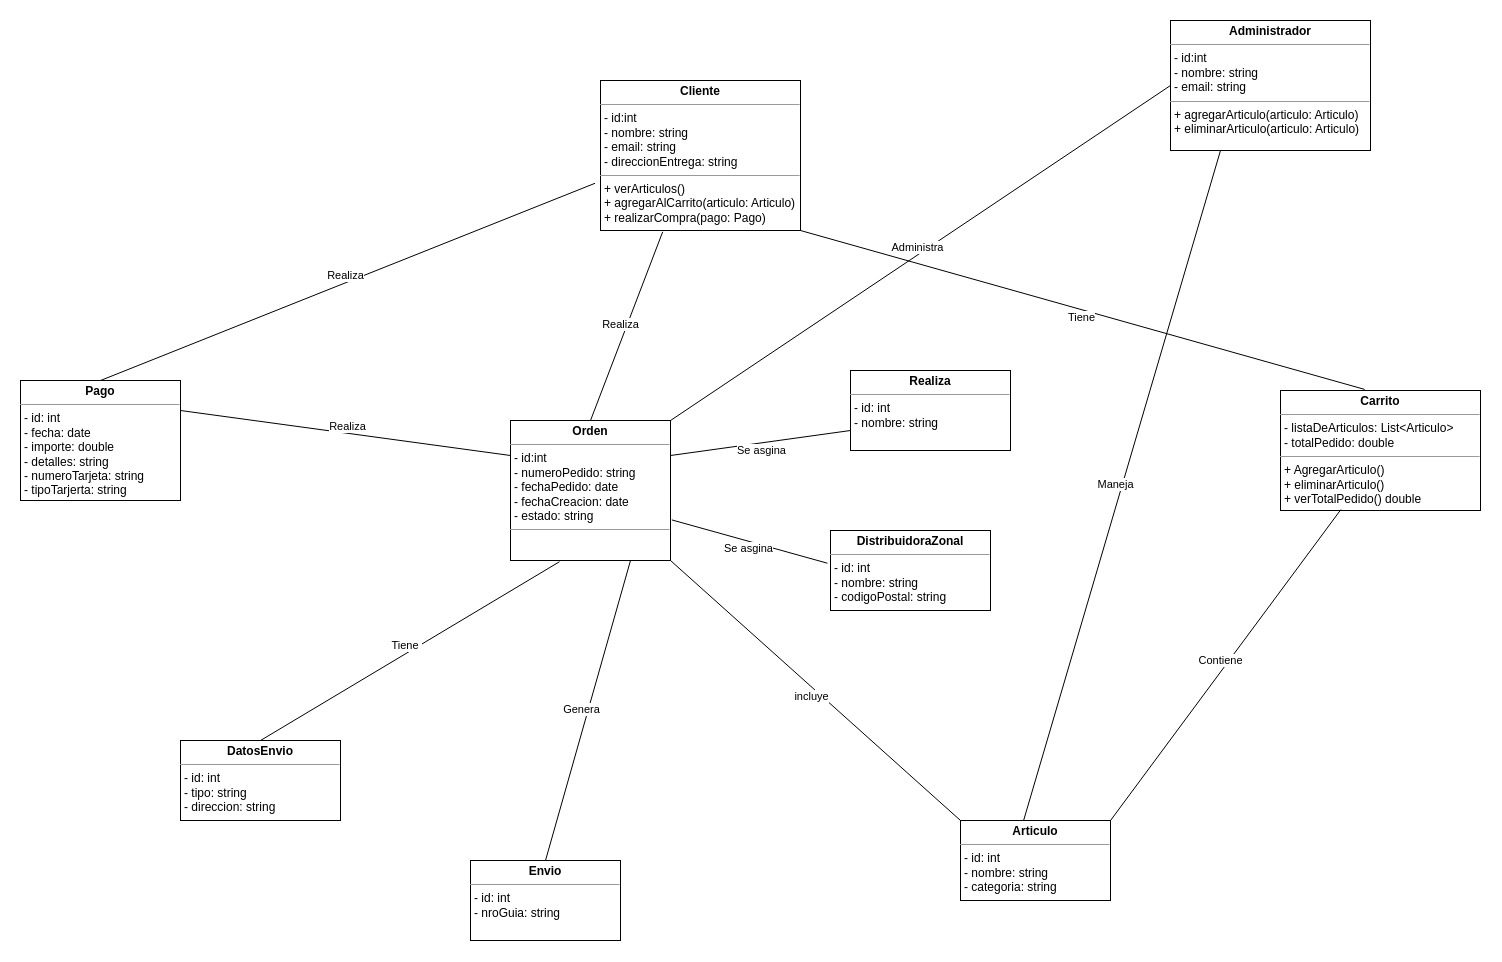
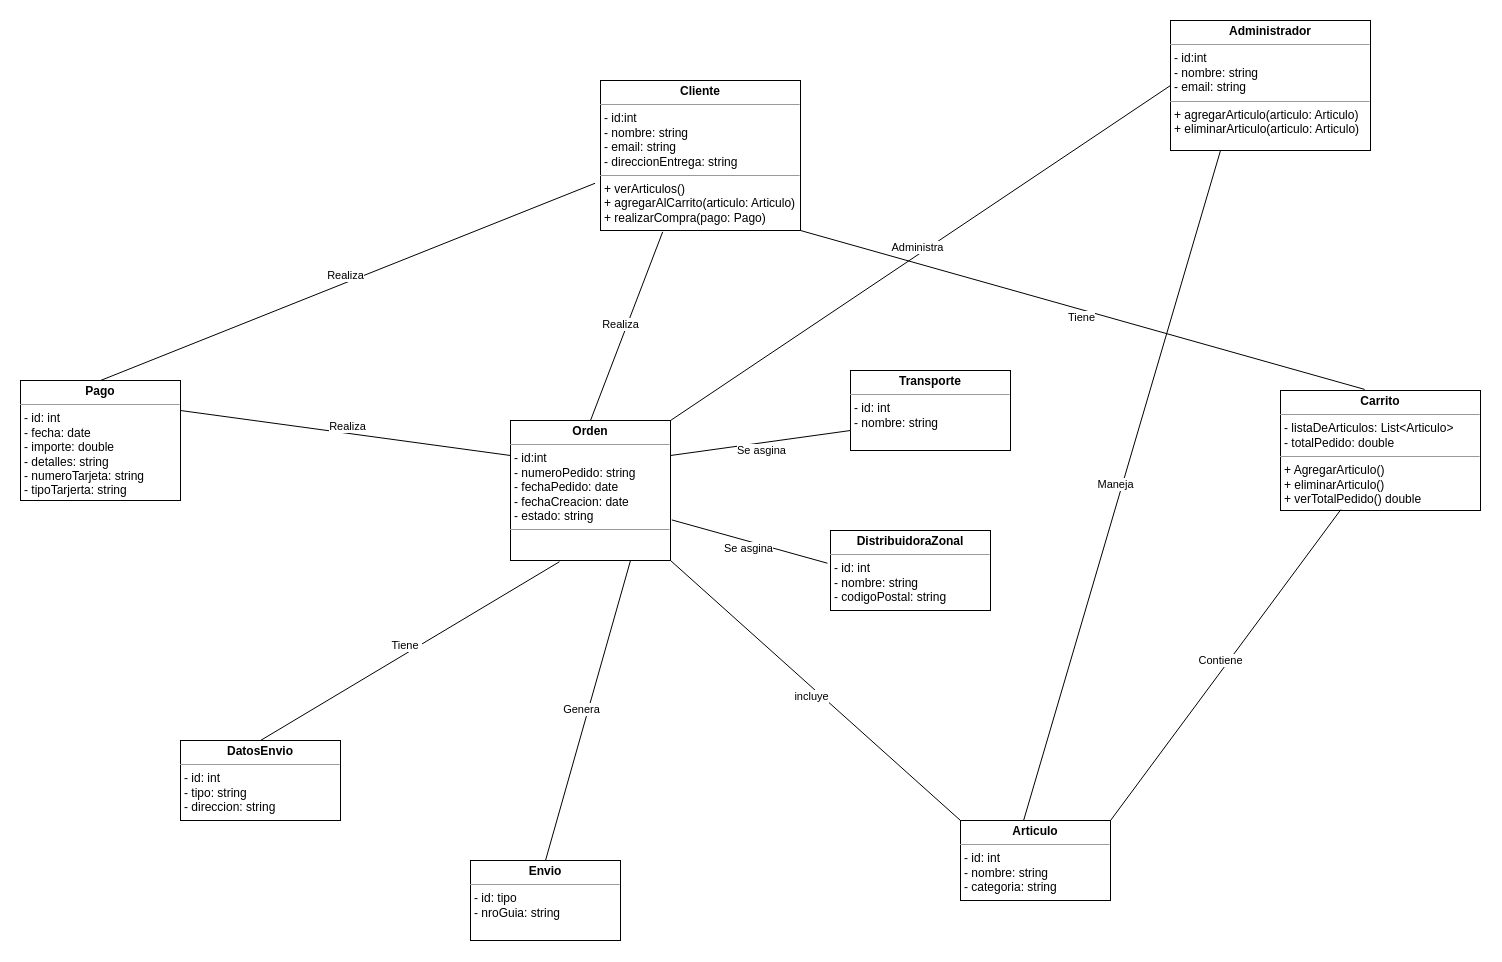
  <mxCell id="0" />
  <mxCell id="1" parent="0" />
  <mxCell id="2" value="&lt;p style=&quot;margin:0px;margin-top:4px;text-align:center;&quot;&gt;&lt;b&gt;Orden&lt;/b&gt;&lt;/p&gt;&lt;hr size=&quot;1&quot;&gt;&lt;p style=&quot;margin:0px;margin-left:4px;&quot;&gt;- id:int&lt;/p&gt;&lt;p style=&quot;margin:0px;margin-left:4px;&quot;&gt;- numeroPedido: string&lt;/p&gt;&lt;p style=&quot;margin:0px;margin-left:4px;&quot;&gt;- fechaPedido: date&lt;/p&gt;&lt;p style=&quot;margin:0px;margin-left:4px;&quot;&gt;- fechaCreacion: date&lt;/p&gt;&lt;p style=&quot;margin:0px;margin-left:4px;&quot;&gt;- estado: string&lt;/p&gt;&lt;hr size=&quot;1&quot;&gt;&lt;p style=&quot;margin:0px;margin-left:4px;&quot;&gt;&lt;br&gt;&lt;/p&gt;" style="verticalAlign=top;align=left;overflow=fill;fontSize=12;fontFamily=Helvetica;html=1;whiteSpace=wrap;" vertex="1" parent="1"><mxGeometry x="510" y="420" width="160" height="140" as="geometry" /></mxCell>
- <mxCell id="3" value="&lt;p style=&quot;margin:0px;margin-top:4px;text-align:center;&quot;&gt;&lt;b&gt;Realiza&lt;/b&gt;&lt;/p&gt;&lt;hr size=&quot;1&quot;&gt;&lt;p style=&quot;margin:0px;margin-left:4px;&quot;&gt;- id: int&lt;/p&gt;&lt;p style=&quot;margin:0px;margin-left:4px;&quot;&gt;- nombre: string&lt;/p&gt;" style="verticalAlign=top;align=left;overflow=fill;fontSize=12;fontFamily=Helvetica;html=1;whiteSpace=wrap;" vertex="1" parent="1"><mxGeometry x="850" y="370" width="160" height="80" as="geometry" /></mxCell>
+ <mxCell id="3" value="&lt;p style=&quot;margin:0px;margin-top:4px;text-align:center;&quot;&gt;&lt;b&gt;Transporte&lt;/b&gt;&lt;/p&gt;&lt;hr size=&quot;1&quot;&gt;&lt;p style=&quot;margin:0px;margin-left:4px;&quot;&gt;- id: int&lt;/p&gt;&lt;p style=&quot;margin:0px;margin-left:4px;&quot;&gt;- nombre: string&lt;/p&gt;" style="verticalAlign=top;align=left;overflow=fill;fontSize=12;fontFamily=Helvetica;html=1;whiteSpace=wrap;" vertex="1" parent="1"><mxGeometry x="850" y="370" width="160" height="80" as="geometry" /></mxCell>
  <mxCell id="4" value="&lt;p style=&quot;margin:0px;margin-top:4px;text-align:center;&quot;&gt;&lt;b&gt;DistribuidoraZonal&lt;/b&gt;&lt;/p&gt;&lt;hr size=&quot;1&quot;&gt;&lt;p style=&quot;margin:0px;margin-left:4px;&quot;&gt;- id: int&lt;/p&gt;&lt;p style=&quot;margin:0px;margin-left:4px;&quot;&gt;- nombre: string&amp;nbsp;&lt;/p&gt;&lt;p style=&quot;margin:0px;margin-left:4px;&quot;&gt;- codigoPostal: string&lt;/p&gt;&lt;p style=&quot;margin:0px;margin-left:4px;&quot;&gt;&lt;br&gt;&lt;/p&gt;" style="verticalAlign=top;align=left;overflow=fill;fontSize=12;fontFamily=Helvetica;html=1;whiteSpace=wrap;" vertex="1" parent="1"><mxGeometry x="830" y="530" width="160" height="80" as="geometry" /></mxCell>
  <mxCell id="5" value="&lt;p style=&quot;margin:0px;margin-top:4px;text-align:center;&quot;&gt;&lt;b&gt;Cliente&lt;/b&gt;&lt;/p&gt;&lt;hr size=&quot;1&quot;&gt;&lt;p style=&quot;margin:0px;margin-left:4px;&quot;&gt;- id:int&lt;/p&gt;&lt;p style=&quot;margin:0px;margin-left:4px;&quot;&gt;- nombre: string&lt;/p&gt;&lt;p style=&quot;margin:0px;margin-left:4px;&quot;&gt;- email: string&lt;/p&gt;&lt;p style=&quot;margin:0px;margin-left:4px;&quot;&gt;- direccionEntrega: string&lt;/p&gt;&lt;hr size=&quot;1&quot;&gt;&lt;p style=&quot;margin:0px;margin-left:4px;&quot;&gt;+ verArticulos()&lt;/p&gt;&lt;p style=&quot;margin:0px;margin-left:4px;&quot;&gt;+ agregarAlCarrito(articulo: Articulo)&lt;/p&gt;&lt;p style=&quot;margin:0px;margin-left:4px;&quot;&gt;+ realizarCompra(pago: Pago)&lt;/p&gt;" style="verticalAlign=top;align=left;overflow=fill;fontSize=12;fontFamily=Helvetica;html=1;whiteSpace=wrap;" vertex="1" parent="1"><mxGeometry x="600" y="80" width="200" height="150" as="geometry" /></mxCell>
  <mxCell id="6" value="&lt;p style=&quot;margin:0px;margin-top:4px;text-align:center;&quot;&gt;&lt;b&gt;Administrador&lt;/b&gt;&lt;/p&gt;&lt;hr size=&quot;1&quot;&gt;&lt;p style=&quot;margin:0px;margin-left:4px;&quot;&gt;- id:int&lt;/p&gt;&lt;p style=&quot;margin:0px;margin-left:4px;&quot;&gt;- nombre: string&lt;/p&gt;&lt;p style=&quot;margin:0px;margin-left:4px;&quot;&gt;- email: string&lt;/p&gt;&lt;hr size=&quot;1&quot;&gt;&lt;p style=&quot;margin:0px;margin-left:4px;&quot;&gt;+&amp;nbsp;&lt;span style=&quot;background-color: initial;&quot;&gt;agregarArticulo(articulo: Articulo)&lt;/span&gt;&lt;/p&gt;&lt;p style=&quot;margin:0px;margin-left:4px;&quot;&gt;+ eliminarArticulo(articulo: Articulo)&lt;/p&gt;" style="verticalAlign=top;align=left;overflow=fill;fontSize=12;fontFamily=Helvetica;html=1;whiteSpace=wrap;" vertex="1" parent="1"><mxGeometry x="1170" y="20" width="200" height="130" as="geometry" /></mxCell>
  <mxCell id="7" value="&lt;p style=&quot;margin:0px;margin-top:4px;text-align:center;&quot;&gt;&lt;b&gt;DatosEnvio&lt;/b&gt;&lt;/p&gt;&lt;hr size=&quot;1&quot;&gt;&lt;p style=&quot;margin:0px;margin-left:4px;&quot;&gt;- id: int&lt;/p&gt;&lt;p style=&quot;margin:0px;margin-left:4px;&quot;&gt;- tipo: string&lt;/p&gt;&lt;p style=&quot;margin:0px;margin-left:4px;&quot;&gt;- direccion: string&lt;/p&gt;" style="verticalAlign=top;align=left;overflow=fill;fontSize=12;fontFamily=Helvetica;html=1;whiteSpace=wrap;" vertex="1" parent="1"><mxGeometry x="180" y="740" width="160" height="80" as="geometry" /></mxCell>
  <mxCell id="8" value="&lt;p style=&quot;margin:0px;margin-top:4px;text-align:center;&quot;&gt;&lt;b&gt;Carrito&lt;/b&gt;&lt;/p&gt;&lt;hr size=&quot;1&quot;&gt;&lt;p style=&quot;margin:0px;margin-left:4px;&quot;&gt;- listaDeArticulos: List&amp;lt;Articulo&amp;gt;&lt;/p&gt;&lt;p style=&quot;margin:0px;margin-left:4px;&quot;&gt;- totalPedido: double&lt;/p&gt;&lt;hr size=&quot;1&quot;&gt;&lt;p style=&quot;margin:0px;margin-left:4px;&quot;&gt;+ AgregarArticulo()&lt;/p&gt;&lt;p style=&quot;margin:0px;margin-left:4px;&quot;&gt;+ eliminarArticulo()&lt;/p&gt;&lt;p style=&quot;margin:0px;margin-left:4px;&quot;&gt;+ verTotalPedido() double&lt;/p&gt;" style="verticalAlign=top;align=left;overflow=fill;fontSize=12;fontFamily=Helvetica;html=1;whiteSpace=wrap;" vertex="1" parent="1"><mxGeometry x="1280" y="390" width="200" height="120" as="geometry" /></mxCell>
  <mxCell id="9" value="&lt;p style=&quot;margin:0px;margin-top:4px;text-align:center;&quot;&gt;&lt;b&gt;Pago&lt;/b&gt;&lt;/p&gt;&lt;hr size=&quot;1&quot;&gt;&lt;p style=&quot;margin:0px;margin-left:4px;&quot;&gt;- id: int&lt;/p&gt;&lt;p style=&quot;margin:0px;margin-left:4px;&quot;&gt;- fecha: date&lt;/p&gt;&lt;p style=&quot;margin:0px;margin-left:4px;&quot;&gt;- importe: double&lt;/p&gt;&lt;p style=&quot;margin:0px;margin-left:4px;&quot;&gt;- detalles: string&lt;/p&gt;&lt;p style=&quot;margin:0px;margin-left:4px;&quot;&gt;- numeroTarjeta: string&lt;/p&gt;&lt;p style=&quot;margin:0px;margin-left:4px;&quot;&gt;- tipoTarjerta: string&lt;/p&gt;" style="verticalAlign=top;align=left;overflow=fill;fontSize=12;fontFamily=Helvetica;html=1;whiteSpace=wrap;" vertex="1" parent="1"><mxGeometry x="20" y="380" width="160" height="120" as="geometry" /></mxCell>
  <mxCell id="10" value="&lt;p style=&quot;margin:0px;margin-top:4px;text-align:center;&quot;&gt;&lt;b&gt;Articulo&lt;/b&gt;&lt;/p&gt;&lt;hr size=&quot;1&quot;&gt;&lt;p style=&quot;margin:0px;margin-left:4px;&quot;&gt;- id: int&lt;/p&gt;&lt;p style=&quot;margin:0px;margin-left:4px;&quot;&gt;- nombre: string&lt;/p&gt;&lt;p style=&quot;margin:0px;margin-left:4px;&quot;&gt;- categoria: string&lt;/p&gt;" style="verticalAlign=top;align=left;overflow=fill;fontSize=12;fontFamily=Helvetica;html=1;whiteSpace=wrap;" vertex="1" parent="1"><mxGeometry x="960" y="820" width="150" height="80" as="geometry" /></mxCell>
  <mxCell id="11" value="" style="endArrow=none;html=1;rounded=0;entryX=1;entryY=0.25;entryDx=0;entryDy=0;exitX=0;exitY=0.75;exitDx=0;exitDy=0;" edge="1" parent="1" source="3" target="2"><mxGeometry width="50" height="50" relative="1" as="geometry"><mxPoint x="1350" y="450" as="sourcePoint" /><mxPoint x="1190" y="322" as="targetPoint" /><Array as="points" /></mxGeometry></mxCell>
  <mxCell id="12" value="Se asgina" style="edgeLabel;html=1;align=center;verticalAlign=middle;resizable=0;points=[];" vertex="1" connectable="0" parent="11"><mxGeometry x="0.0" y="7" relative="1" as="geometry"><mxPoint as="offset" /></mxGeometry></mxCell>
  <mxCell id="13" value="" style="endArrow=none;html=1;rounded=0;entryX=1.008;entryY=0.71;entryDx=0;entryDy=0;exitX=-0.019;exitY=0.409;exitDx=0;exitDy=0;entryPerimeter=0;exitPerimeter=0;" edge="1" parent="1" source="4" target="2"><mxGeometry width="50" height="50" relative="1" as="geometry"><mxPoint x="1589" y="556" as="sourcePoint" /><mxPoint x="1190" y="420" as="targetPoint" /><Array as="points" /></mxGeometry></mxCell>
  <mxCell id="14" value="Se asgina" style="edgeLabel;html=1;align=center;verticalAlign=middle;resizable=0;points=[];" vertex="1" connectable="0" parent="13"><mxGeometry x="0.0" y="7" relative="1" as="geometry"><mxPoint as="offset" /></mxGeometry></mxCell>
  <mxCell id="15" value="" style="endArrow=none;html=1;rounded=0;entryX=0.311;entryY=1.009;entryDx=0;entryDy=0;exitX=0.5;exitY=0;exitDx=0;exitDy=0;entryPerimeter=0;" edge="1" parent="1" source="2" target="5"><mxGeometry width="50" height="50" relative="1" as="geometry"><mxPoint x="810" y="480" as="sourcePoint" /><mxPoint x="680" y="465" as="targetPoint" /><Array as="points" /></mxGeometry></mxCell>
  <mxCell id="16" value="Realiza" style="edgeLabel;html=1;align=center;verticalAlign=middle;resizable=0;points=[];" vertex="1" connectable="0" parent="15"><mxGeometry x="0.0" y="7" relative="1" as="geometry"><mxPoint as="offset" /></mxGeometry></mxCell>
  <mxCell id="17" value="" style="endArrow=none;html=1;rounded=0;entryX=-0.027;entryY=0.685;entryDx=0;entryDy=0;exitX=0.5;exitY=0;exitDx=0;exitDy=0;entryPerimeter=0;" edge="1" parent="1" source="9" target="5"><mxGeometry width="50" height="50" relative="1" as="geometry"><mxPoint x="600" y="430" as="sourcePoint" /><mxPoint x="682" y="291" as="targetPoint" /><Array as="points" /></mxGeometry></mxCell>
  <mxCell id="18" value="Realiza" style="edgeLabel;html=1;align=center;verticalAlign=middle;resizable=0;points=[];" vertex="1" connectable="0" parent="17"><mxGeometry x="0.0" y="7" relative="1" as="geometry"><mxPoint as="offset" /></mxGeometry></mxCell>
  <mxCell id="19" value="" style="endArrow=none;html=1;rounded=0;entryX=1;entryY=1;entryDx=0;entryDy=0;exitX=0.421;exitY=-0.009;exitDx=0;exitDy=0;exitPerimeter=0;" edge="1" parent="1" source="8" target="5"><mxGeometry width="50" height="50" relative="1" as="geometry"><mxPoint x="600" y="430" as="sourcePoint" /><mxPoint x="682" y="291" as="targetPoint" /><Array as="points" /></mxGeometry></mxCell>
  <mxCell id="20" value="Tiene" style="edgeLabel;html=1;align=center;verticalAlign=middle;resizable=0;points=[];" vertex="1" connectable="0" parent="19"><mxGeometry x="0.0" y="7" relative="1" as="geometry"><mxPoint as="offset" /></mxGeometry></mxCell>
  <mxCell id="21" value="" style="endArrow=none;html=1;rounded=0;entryX=0;entryY=0.5;entryDx=0;entryDy=0;exitX=1;exitY=0;exitDx=0;exitDy=0;" edge="1" parent="1" source="2" target="6"><mxGeometry width="50" height="50" relative="1" as="geometry"><mxPoint x="1224" y="439" as="sourcePoint" /><mxPoint x="820" y="290" as="targetPoint" /><Array as="points" /></mxGeometry></mxCell>
  <mxCell id="22" value="Administra" style="edgeLabel;html=1;align=center;verticalAlign=middle;resizable=0;points=[];" vertex="1" connectable="0" parent="21"><mxGeometry x="0.0" y="7" relative="1" as="geometry"><mxPoint as="offset" /></mxGeometry></mxCell>
  <mxCell id="23" value="" style="endArrow=none;html=1;rounded=0;entryX=0.25;entryY=1;entryDx=0;entryDy=0;exitX=0.421;exitY=-0.002;exitDx=0;exitDy=0;exitPerimeter=0;" edge="1" parent="1" source="10" target="6"><mxGeometry width="50" height="50" relative="1" as="geometry"><mxPoint x="1170" y="350" as="sourcePoint" /><mxPoint x="1140" y="175" as="targetPoint" /><Array as="points" /></mxGeometry></mxCell>
  <mxCell id="24" value="Maneja" style="edgeLabel;html=1;align=center;verticalAlign=middle;resizable=0;points=[];" vertex="1" connectable="0" parent="23"><mxGeometry x="0.0" y="7" relative="1" as="geometry"><mxPoint as="offset" /></mxGeometry></mxCell>
  <mxCell id="25" value="" style="endArrow=none;html=1;rounded=0;entryX=0;entryY=0.25;entryDx=0;entryDy=0;exitX=1;exitY=0.25;exitDx=0;exitDy=0;" edge="1" parent="1" source="9" target="2"><mxGeometry width="50" height="50" relative="1" as="geometry"><mxPoint x="226" y="630" as="sourcePoint" /><mxPoint x="605" y="193" as="targetPoint" /><Array as="points" /></mxGeometry></mxCell>
  <mxCell id="26" value="Realiza" style="edgeLabel;html=1;align=center;verticalAlign=middle;resizable=0;points=[];" vertex="1" connectable="0" parent="25"><mxGeometry x="0.0" y="7" relative="1" as="geometry"><mxPoint as="offset" /></mxGeometry></mxCell>
  <mxCell id="27" value="" style="endArrow=none;html=1;rounded=0;entryX=0.306;entryY=1.009;entryDx=0;entryDy=0;exitX=0.5;exitY=0;exitDx=0;exitDy=0;entryPerimeter=0;" edge="1" parent="1" source="7" target="2"><mxGeometry width="50" height="50" relative="1" as="geometry"><mxPoint x="306" y="660" as="sourcePoint" /><mxPoint x="520" y="570" as="targetPoint" /><Array as="points" /></mxGeometry></mxCell>
  <mxCell id="28" value="Tiene&amp;nbsp;" style="edgeLabel;html=1;align=center;verticalAlign=middle;resizable=0;points=[];" vertex="1" connectable="0" parent="27"><mxGeometry x="0.0" y="7" relative="1" as="geometry"><mxPoint as="offset" /></mxGeometry></mxCell>
- <mxCell id="29" value="&lt;p style=&quot;margin:0px;margin-top:4px;text-align:center;&quot;&gt;&lt;b&gt;Envio&lt;/b&gt;&lt;/p&gt;&lt;hr size=&quot;1&quot;&gt;&lt;p style=&quot;margin:0px;margin-left:4px;&quot;&gt;- id: int&lt;/p&gt;&lt;p style=&quot;margin:0px;margin-left:4px;&quot;&gt;- nroGuia: string&lt;/p&gt;" style="verticalAlign=top;align=left;overflow=fill;fontSize=12;fontFamily=Helvetica;html=1;whiteSpace=wrap;" vertex="1" parent="1"><mxGeometry x="470" y="860" width="150" height="80" as="geometry" /></mxCell>
+ <mxCell id="29" value="&lt;p style=&quot;margin:0px;margin-top:4px;text-align:center;&quot;&gt;&lt;b&gt;Envio&lt;/b&gt;&lt;/p&gt;&lt;hr size=&quot;1&quot;&gt;&lt;p style=&quot;margin:0px;margin-left:4px;&quot;&gt;- id: tipo&lt;/p&gt;&lt;p style=&quot;margin:0px;margin-left:4px;&quot;&gt;- nroGuia: string&lt;/p&gt;" style="verticalAlign=top;align=left;overflow=fill;fontSize=12;fontFamily=Helvetica;html=1;whiteSpace=wrap;" vertex="1" parent="1"><mxGeometry x="470" y="860" width="150" height="80" as="geometry" /></mxCell>
  <mxCell id="30" value="" style="endArrow=none;html=1;rounded=0;entryX=0.75;entryY=1;entryDx=0;entryDy=0;exitX=0.5;exitY=0;exitDx=0;exitDy=0;" edge="1" parent="1" source="29" target="2"><mxGeometry width="50" height="50" relative="1" as="geometry"><mxPoint x="440" y="780" as="sourcePoint" /><mxPoint x="569" y="571" as="targetPoint" /><Array as="points" /></mxGeometry></mxCell>
  <mxCell id="31" value="Genera" style="edgeLabel;html=1;align=center;verticalAlign=middle;resizable=0;points=[];" vertex="1" connectable="0" parent="30"><mxGeometry x="0.0" y="7" relative="1" as="geometry"><mxPoint as="offset" /></mxGeometry></mxCell>
  <mxCell id="32" value="" style="endArrow=none;html=1;rounded=0;entryX=1;entryY=1;entryDx=0;entryDy=0;exitX=0;exitY=0;exitDx=0;exitDy=0;" edge="1" parent="1" source="10" target="2"><mxGeometry width="50" height="50" relative="1" as="geometry"><mxPoint x="675" y="790" as="sourcePoint" /><mxPoint x="640" y="570" as="targetPoint" /><Array as="points" /></mxGeometry></mxCell>
  <mxCell id="33" value="incluye" style="edgeLabel;html=1;align=center;verticalAlign=middle;resizable=0;points=[];" vertex="1" connectable="0" parent="32"><mxGeometry x="0.0" y="7" relative="1" as="geometry"><mxPoint as="offset" /></mxGeometry></mxCell>
  <mxCell id="34" value="" style="endArrow=none;html=1;rounded=0;entryX=0.302;entryY=0.992;entryDx=0;entryDy=0;exitX=1;exitY=0;exitDx=0;exitDy=0;entryPerimeter=0;" edge="1" parent="1" source="10" target="8"><mxGeometry width="50" height="50" relative="1" as="geometry"><mxPoint x="1033" y="830" as="sourcePoint" /><mxPoint x="1230" y="160" as="targetPoint" /><Array as="points" /></mxGeometry></mxCell>
  <mxCell id="35" value="Contiene" style="edgeLabel;html=1;align=center;verticalAlign=middle;resizable=0;points=[];" vertex="1" connectable="0" parent="34"><mxGeometry x="0.0" y="7" relative="1" as="geometry"><mxPoint as="offset" /></mxGeometry></mxCell>
